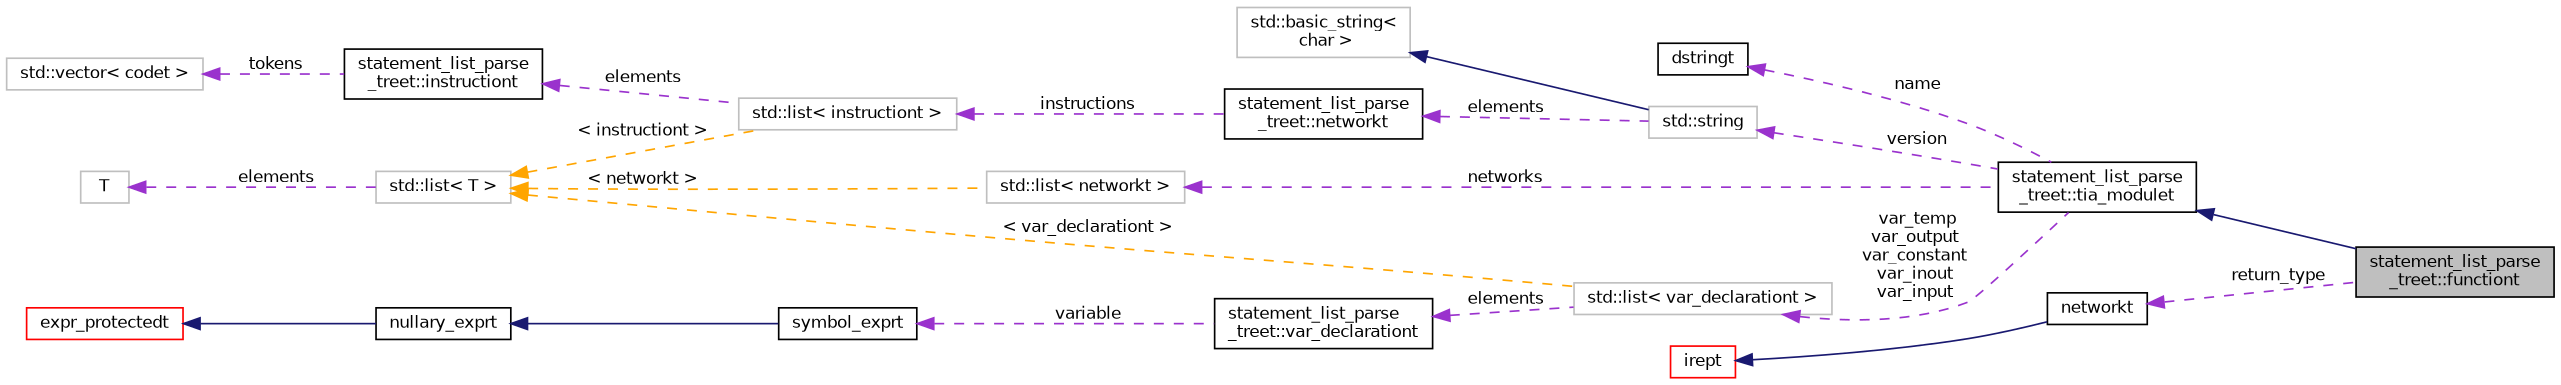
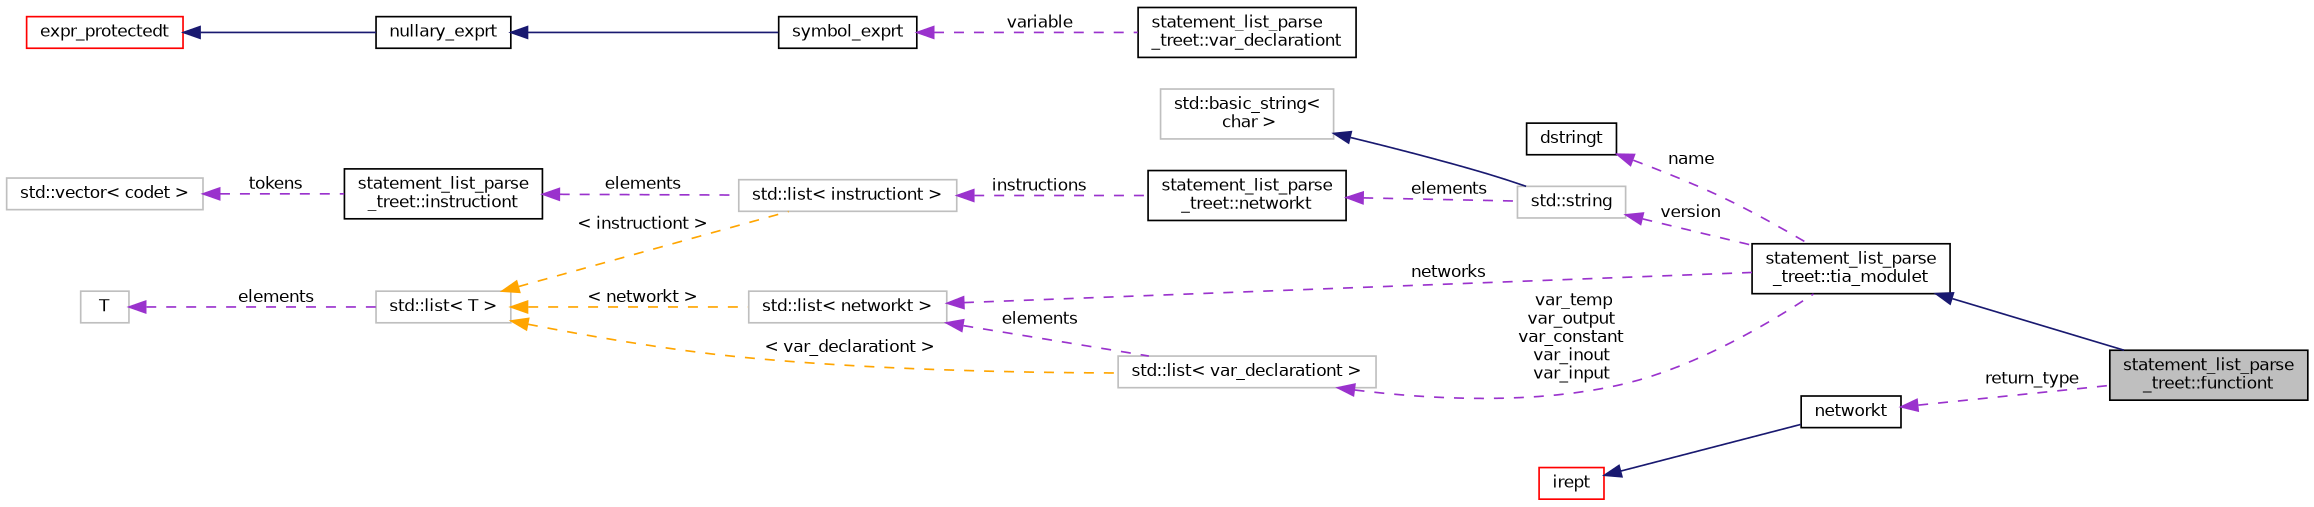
  digraph {
    rankdir=LR
    node [color=black fontname=Helvetica fontsize=10 shape=record]
    edge [color=darkorchid3 dir=back fontname=Helvetica fontsize=10 labelfontname=Helvetica labelfontsize=10 style=dashed]
    n1 [fillcolor=grey75 fontcolor=black height=0.2 label="statement_list_parse\l_treet::functiont" style=filled width=0.4]
    n2 [height=0.2 label="statement_list_parse\l_treet::tia_modulet" width=0.4]
    n3 [height=0.2 label=dstringt width=0.4]
    n4 [color=grey75 height=0.2 label="std::string" width=0.4]
    n5 [color=grey75 height=0.2 label="std::basic_string\<\l char \>" width=0.4]
    n6 [color=grey75 height=0.2 label="std::list\< networkt \>" width=0.4]
    n7 [height=0.2 label="statement_list_parse\l_treet::networkt" width=0.4]
    n8 [color=grey75 height=0.2 label="std::list\< instructiont \>" width=0.4]
    n9 [height=0.2 label="statement_list_parse\l_treet::instructiont" width=0.4]
    n10 [color=grey75 height=0.2 label="std::vector\< codet \>" width=0.4]
    n11 [color=grey75 height=0.2 label="std::list\< T \>" width=0.4]
    n12 [color=grey75 height=0.2 label="std::list\< var_declarationt \>" width=0.4]
    n13 [color=grey75 height=0.2 label=T width=0.4]
    n14 [height=0.2 label="statement_list_parse\l_treet::var_declarationt" width=0.4]
    n15 [height=0.2 label=symbol_exprt width=0.4]
    n16 [height=0.2 label=nullary_exprt width=0.4]
    n17 [color=red height=0.2 label=expr_protectedt width=0.4]
    n18 [height=0.2 label=networkt width=0.4]
    n19 [color=red height=0.2 label=irept width=0.4]
    n2 -> n1 [color=midnightblue style=solid]
    n3 -> n2 [label=" name"]
    n4 -> n2 [label=" version"]
    n5 -> n4 [color=midnightblue style=solid]
    n6 -> n2 [label=" networks"]
    n7 -> n4 [label=" elements"]
    n8 -> n7 [label=" instructions"]
    n9 -> n8 [label=" elements"]
    n10 -> n9 [label=" tokens"]
    n11 -> n6 [color=orange label=" \< networkt \>"]
    n11 -> n8 [color=orange label=" \< instructiont \>"]
    n11 -> n12 [color=orange label=" \< var_declarationt \>"]
    n12 -> n2 [label=" var_temp\nvar_output\nvar_constant\nvar_inout\nvar_input"]
    n13 -> n11 [label=" elements"]
-   n14 -> n12 [label=" elements"]
+   n6 -> n12 [label=" elements"]
    n15 -> n14 [label=" variable"]
    n16 -> n15 [color=midnightblue style=solid]
    n17 -> n16 [color=midnightblue style=solid]
    n18 -> n1 [label=" return_type"]
    n19 -> n18 [color=midnightblue style=solid]
  }
